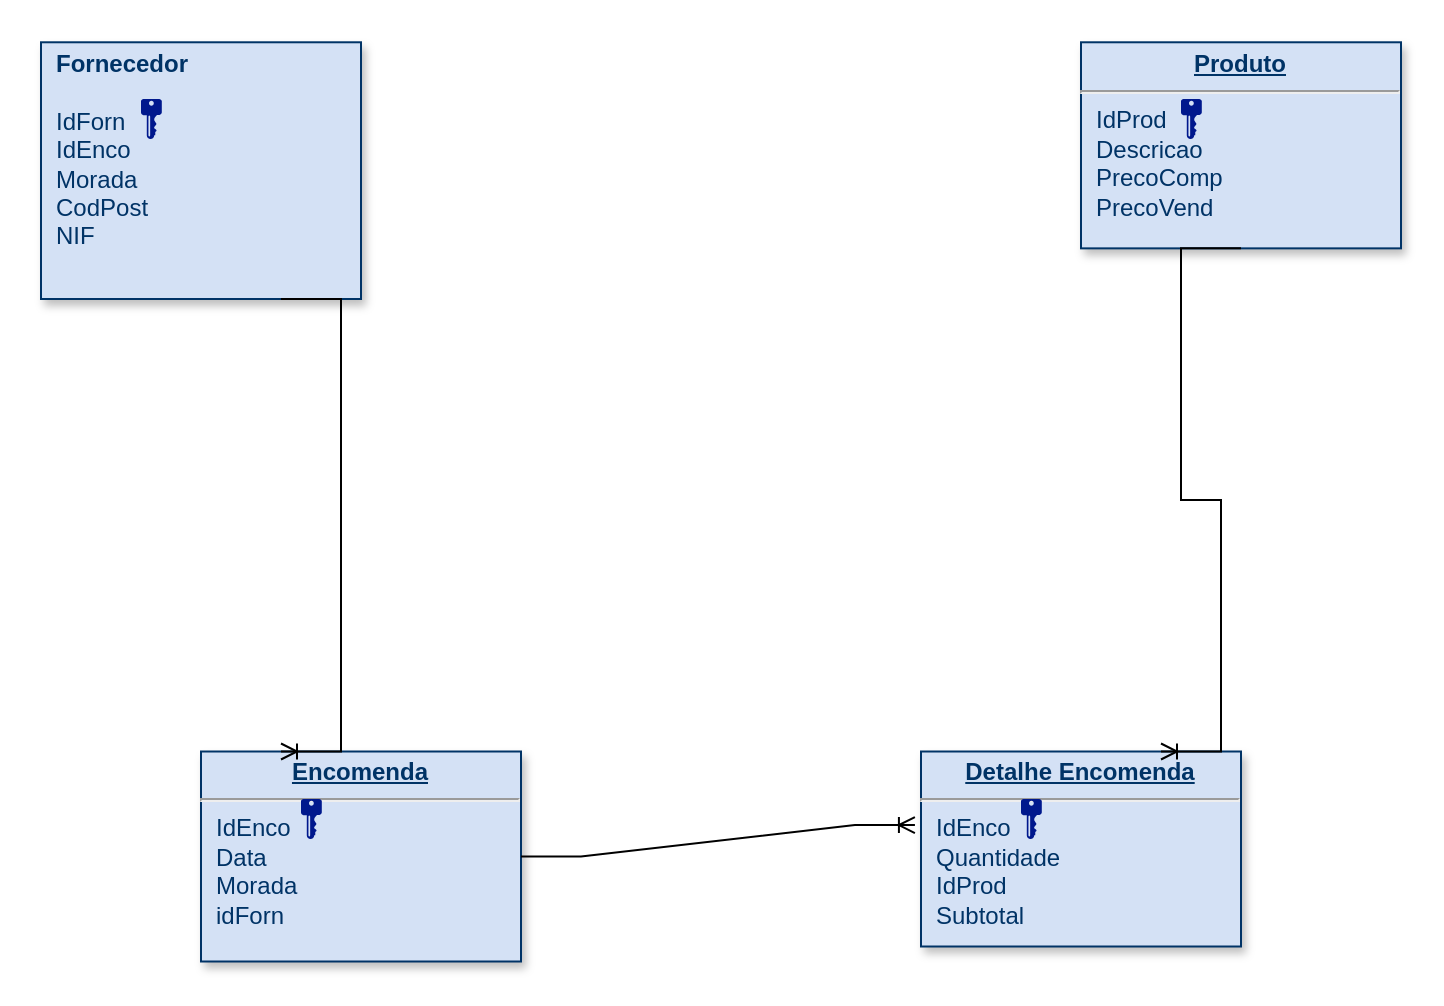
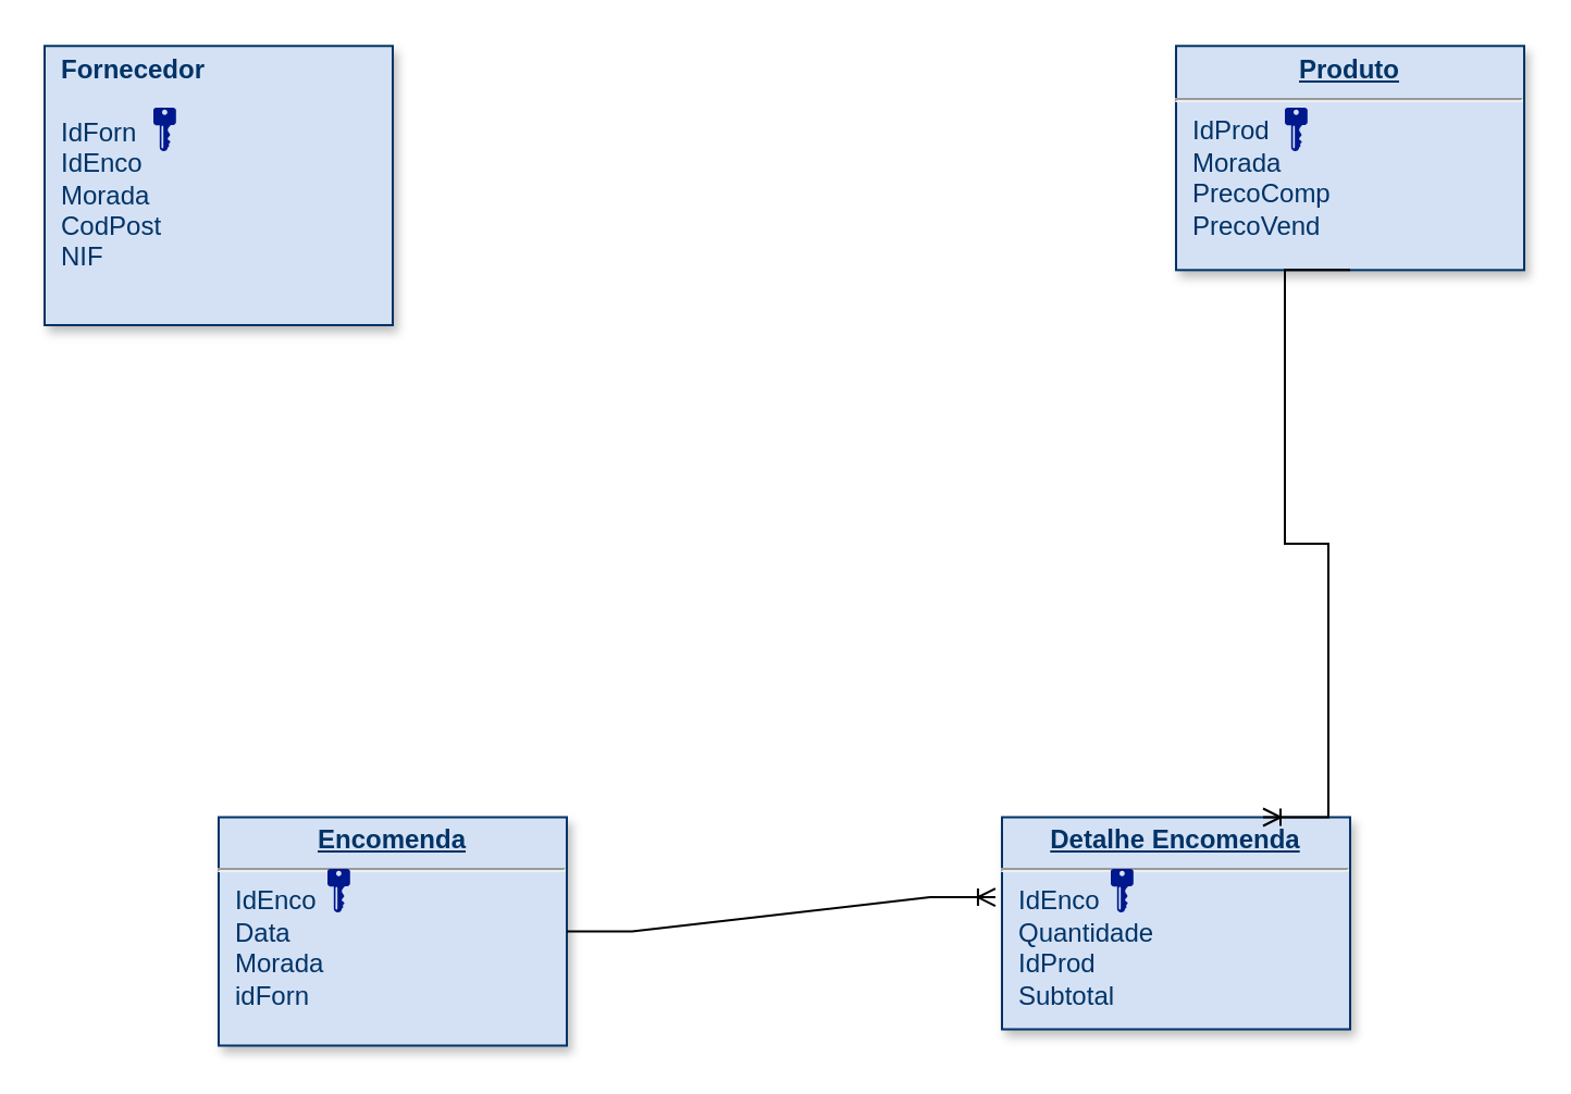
  <mxCell id="0" />
  <mxCell id="1" parent="0" />
  <mxCell id="2" value="&lt;p style=&quot;margin: 0px; margin-top: 4px; text-align: center; text-decoration: underline;&quot;&gt;&lt;b&gt;Detalhe Encomenda&lt;/b&gt;&lt;/p&gt;&lt;hr&gt;&lt;p style=&quot;margin: 0px; margin-left: 8px;&quot;&gt;&lt;span style=&quot;background-color: initial;&quot;&gt;IdEnco&lt;/span&gt;&lt;br&gt;&lt;/p&gt;&lt;p style=&quot;margin: 0px; margin-left: 8px;&quot;&gt;Quantidade&lt;/p&gt;&lt;p style=&quot;margin: 0px; margin-left: 8px;&quot;&gt;IdProd&lt;/p&gt;&lt;p style=&quot;margin: 0px; margin-left: 8px;&quot;&gt;Subtotal&lt;/p&gt;" style="verticalAlign=top;align=left;overflow=fill;fontSize=12;fontFamily=Helvetica;html=1;strokeColor=#003366;shadow=1;fillColor=#D4E1F5;fontColor=#003366" parent="1" vertex="1"><mxGeometry x="460" y="375.25" width="160" height="97.5" as="geometry" /></mxCell>
  <mxCell id="3" value="&lt;p style=&quot;margin: 0px; margin-top: 4px; text-align: center; text-decoration: underline;&quot;&gt;&lt;strong&gt;Encomenda&lt;/strong&gt;&lt;/p&gt;&lt;hr&gt;&lt;p style=&quot;margin: 0px; margin-left: 8px;&quot;&gt;IdEnco&lt;/p&gt;&lt;p style=&quot;margin: 0px; margin-left: 8px;&quot;&gt;Data&lt;/p&gt;&lt;p style=&quot;margin: 0px; margin-left: 8px;&quot;&gt;Morada&lt;/p&gt;&lt;p style=&quot;margin: 0px; margin-left: 8px;&quot;&gt;idForn&lt;/p&gt;&lt;p style=&quot;margin: 0px; margin-left: 8px;&quot;&gt;&lt;br&gt;&lt;/p&gt;" style="verticalAlign=top;align=left;overflow=fill;fontSize=12;fontFamily=Helvetica;html=1;strokeColor=#003366;shadow=1;fillColor=#D4E1F5;fontColor=#003366" parent="1" vertex="1"><mxGeometry x="100" y="375.25" width="160" height="105" as="geometry" /></mxCell>
- <mxCell id="4" value="&lt;p style=&quot;margin: 0px; margin-top: 4px; text-align: center; text-decoration: underline;&quot;&gt;&lt;b&gt;Produto&lt;/b&gt;&lt;/p&gt;&lt;hr&gt;&lt;p style=&quot;margin: 0px; margin-left: 8px;&quot;&gt;IdProd&lt;/p&gt;&lt;p style=&quot;margin: 0px; margin-left: 8px;&quot;&gt;Descricao&lt;/p&gt;&lt;p style=&quot;margin: 0px; margin-left: 8px;&quot;&gt;PrecoComp&lt;/p&gt;&lt;p style=&quot;margin: 0px; margin-left: 8px;&quot;&gt;PrecoVend&lt;/p&gt;&lt;p style=&quot;margin: 0px; margin-left: 8px;&quot;&gt;&lt;br&gt;&lt;/p&gt;" style="verticalAlign=top;align=left;overflow=fill;fontSize=12;fontFamily=Helvetica;html=1;strokeColor=#003366;shadow=1;fillColor=#D4E1F5;fontColor=#003366" parent="1" vertex="1"><mxGeometry x="540" y="20.64" width="160" height="103.04" as="geometry" /></mxCell>
+ <mxCell id="4" value="&lt;p style=&quot;margin: 0px; margin-top: 4px; text-align: center; text-decoration: underline;&quot;&gt;&lt;b&gt;Produto&lt;/b&gt;&lt;/p&gt;&lt;hr&gt;&lt;p style=&quot;margin: 0px; margin-left: 8px;&quot;&gt;IdProd&lt;/p&gt;&lt;p style=&quot;margin: 0px; margin-left: 8px;&quot;&gt;Morada&lt;/p&gt;&lt;p style=&quot;margin: 0px; margin-left: 8px;&quot;&gt;PrecoComp&lt;/p&gt;&lt;p style=&quot;margin: 0px; margin-left: 8px;&quot;&gt;PrecoVend&lt;/p&gt;&lt;p style=&quot;margin: 0px; margin-left: 8px;&quot;&gt;&lt;br&gt;&lt;/p&gt;" style="verticalAlign=top;align=left;overflow=fill;fontSize=12;fontFamily=Helvetica;html=1;strokeColor=#003366;shadow=1;fillColor=#D4E1F5;fontColor=#003366" parent="1" vertex="1"><mxGeometry x="540" y="20.64" width="160" height="103.04" as="geometry" /></mxCell>
  <mxCell id="5" value="&lt;p style=&quot;margin: 0px; margin-top: 4px; text-align: center; text-decoration: underline;&quot;&gt;&lt;/p&gt;&lt;p style=&quot;margin: 0px; margin-left: 8px;&quot;&gt;&lt;b&gt;Fornecedor&lt;/b&gt;&lt;/p&gt;&lt;p style=&quot;margin: 0px; margin-left: 8px;&quot;&gt;&lt;b&gt;&lt;br&gt;&lt;/b&gt;&lt;/p&gt;&lt;p style=&quot;margin: 0px; margin-left: 8px;&quot;&gt;IdForn&lt;/p&gt;&lt;p style=&quot;margin: 0px; margin-left: 8px;&quot;&gt;IdEnco&lt;/p&gt;&lt;p style=&quot;margin: 0px; margin-left: 8px;&quot;&gt;Morada&lt;/p&gt;&lt;p style=&quot;margin: 0px; margin-left: 8px;&quot;&gt;CodPost&lt;/p&gt;&lt;p style=&quot;margin: 0px; margin-left: 8px;&quot;&gt;NIF&lt;/p&gt;" style="verticalAlign=top;align=left;overflow=fill;fontSize=12;fontFamily=Helvetica;html=1;strokeColor=#003366;shadow=1;fillColor=#D4E1F5;fontColor=#003366" parent="1" vertex="1"><mxGeometry x="20" y="20.64" width="160" height="128.36" as="geometry" /></mxCell>
  <mxCell id="6" value="" style="sketch=0;aspect=fixed;pointerEvents=1;shadow=0;dashed=0;html=1;strokeColor=none;labelPosition=center;verticalLabelPosition=bottom;verticalAlign=top;align=center;fillColor=#00188D;shape=mxgraph.mscae.enterprise.key_permissions" vertex="1" parent="1"><mxGeometry x="510" y="399" width="10.4" height="20" as="geometry" /></mxCell>
  <mxCell id="7" value="" style="sketch=0;aspect=fixed;pointerEvents=1;shadow=0;dashed=0;html=1;strokeColor=none;labelPosition=center;verticalLabelPosition=bottom;verticalAlign=top;align=center;fillColor=#00188D;shape=mxgraph.mscae.enterprise.key_permissions" vertex="1" parent="1"><mxGeometry x="590" y="49" width="10.4" height="20" as="geometry" /></mxCell>
  <mxCell id="8" value="" style="sketch=0;aspect=fixed;pointerEvents=1;shadow=0;dashed=0;html=1;strokeColor=none;labelPosition=center;verticalLabelPosition=bottom;verticalAlign=top;align=center;fillColor=#00188D;shape=mxgraph.mscae.enterprise.key_permissions" vertex="1" parent="1"><mxGeometry x="150" y="399" width="10.4" height="20" as="geometry" /></mxCell>
  <mxCell id="9" value="" style="sketch=0;aspect=fixed;pointerEvents=1;shadow=0;dashed=0;html=1;strokeColor=none;labelPosition=center;verticalLabelPosition=bottom;verticalAlign=top;align=center;fillColor=#00188D;shape=mxgraph.mscae.enterprise.key_permissions" vertex="1" parent="1"><mxGeometry x="70" y="49" width="10.4" height="20" as="geometry" /></mxCell>
  <mxCell id="10" value="" style="edgeStyle=entityRelationEdgeStyle;fontSize=12;html=1;endArrow=ERoneToMany;rounded=0;exitX=0.5;exitY=1;exitDx=0;exitDy=0;entryX=0.75;entryY=0;entryDx=0;entryDy=0;" edge="1" parent="1" source="4" target="2"><mxGeometry width="100" height="100" relative="1" as="geometry"><mxPoint x="660" y="299" as="sourcePoint" /><mxPoint x="760" y="199" as="targetPoint" /></mxGeometry></mxCell>
  <mxCell id="11" value="" style="edgeStyle=entityRelationEdgeStyle;fontSize=12;html=1;endArrow=ERoneToMany;rounded=0;exitX=1;exitY=0.5;exitDx=0;exitDy=0;entryX=-0.019;entryY=0.377;entryDx=0;entryDy=0;entryPerimeter=0;" edge="1" parent="1" source="3" target="2"><mxGeometry width="100" height="100" relative="1" as="geometry"><mxPoint x="380" y="119" as="sourcePoint" /><mxPoint x="340" y="370" as="targetPoint" /></mxGeometry></mxCell>
- <mxCell id="12" value="" style="edgeStyle=entityRelationEdgeStyle;fontSize=12;html=1;endArrow=ERoneToMany;rounded=0;exitX=0.75;exitY=1;exitDx=0;exitDy=0;entryX=0.25;entryY=0;entryDx=0;entryDy=0;" edge="1" parent="1" source="5" target="3"><mxGeometry width="100" height="100" relative="1" as="geometry"><mxPoint x="70" y="209" as="sourcePoint" /><mxPoint x="30" y="460" as="targetPoint" /></mxGeometry></mxCell>
